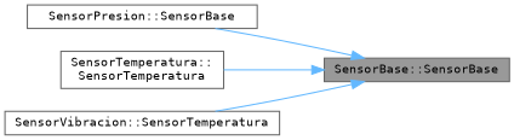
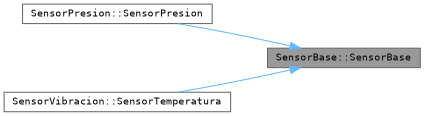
  digraph {
    fontname="DejaVu Sans Mono"
    rankdir=RL
    node [color=grey40 fillcolor=white fontname="DejaVu Sans Mono" fontsize=10 shape=box style=filled]
    edge [color=steelblue1 dir=back fontname="DejaVu Sans Mono" fontsize=10 labelfontname=Helvetica labelfontsize=10 style=solid]
    n1 [color=gray40 fillcolor=grey60 fontcolor=black height=0.2 label="SensorBase::SensorBase" width=0.4]
-   n2 [height=0.2 label="SensorPresion::SensorBase" width=0.4]
-   n3 [height=0.2 label="SensorTemperatura::\lSensorTemperatura" width=0.4]
+   n2 [height=0.2 label="SensorPresion::SensorPresion" width=0.4]
    n4 [height=0.2 label="SensorVibracion::SensorTemperatura" width=0.4]
    n1 -> n2
-   n1 -> n3
    n1 -> n4
  }
